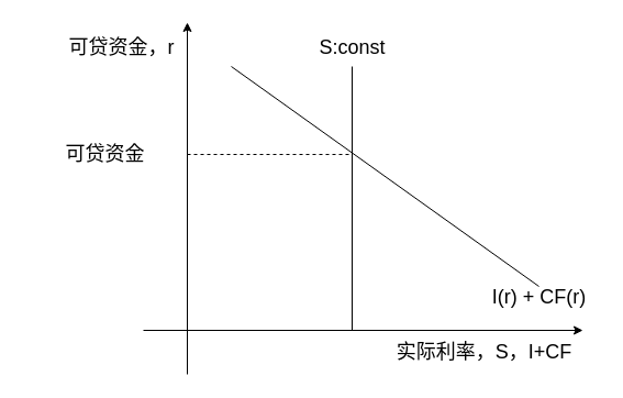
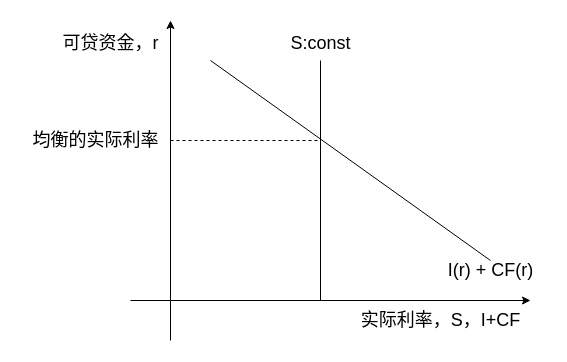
  <mxCell id="0" />
  <mxCell id="1" parent="0" />
  <mxCell id="2" value="" style="endArrow=classic;html=1;rounded=0;" edge="1" parent="1"><mxGeometry width="50" height="50" relative="1" as="geometry"><mxPoint x="130" y="300" as="sourcePoint" /><mxPoint x="530" y="300" as="targetPoint" /></mxGeometry></mxCell>
  <mxCell id="3" value="" style="endArrow=classic;html=1;rounded=0;" edge="1" parent="1"><mxGeometry width="50" height="50" relative="1" as="geometry"><mxPoint x="170" y="340" as="sourcePoint" /><mxPoint x="170" y="20" as="targetPoint" /></mxGeometry></mxCell>
  <mxCell id="4" value="" style="endArrow=none;html=1;rounded=0;" edge="1" parent="1"><mxGeometry width="50" height="50" relative="1" as="geometry"><mxPoint x="490" y="260" as="sourcePoint" /><mxPoint x="210" y="60" as="targetPoint" /></mxGeometry></mxCell>
  <mxCell id="5" value="" style="endArrow=none;html=1;rounded=0;" edge="1" parent="1"><mxGeometry width="50" height="50" relative="1" as="geometry"><mxPoint x="320" y="300" as="sourcePoint" /><mxPoint x="320" y="60" as="targetPoint" /></mxGeometry></mxCell>
  <mxCell id="6" value="&lt;font style=&quot;font-size: 18px;&quot;&gt;可贷资金，r&lt;/font&gt;" style="text;html=1;align=center;verticalAlign=middle;resizable=0;points=[];autosize=1;strokeColor=none;fillColor=none;" vertex="1" parent="1"><mxGeometry x="50" y="23" width="120" height="40" as="geometry" /></mxCell>
  <mxCell id="7" value="&lt;span style=&quot;font-size: 18px;&quot;&gt;实际利率，S，I+CF&lt;/span&gt;" style="text;html=1;align=center;verticalAlign=middle;resizable=0;points=[];autosize=1;strokeColor=none;fillColor=none;" vertex="1" parent="1"><mxGeometry x="350" y="300" width="180" height="40" as="geometry" /></mxCell>
  <mxCell id="8" value="&lt;font style=&quot;font-size: 18px;&quot;&gt;I(r) + CF(r)&lt;/font&gt;" style="text;html=1;align=center;verticalAlign=middle;resizable=0;points=[];autosize=1;strokeColor=none;fillColor=none;" vertex="1" parent="1"><mxGeometry x="435" y="250" width="110" height="40" as="geometry" /></mxCell>
  <mxCell id="9" value="&lt;font style=&quot;font-size: 18px;&quot;&gt;S:const&lt;/font&gt;" style="text;html=1;align=center;verticalAlign=middle;resizable=0;points=[];autosize=1;strokeColor=none;fillColor=none;" vertex="1" parent="1"><mxGeometry x="280" y="23" width="80" height="40" as="geometry" /></mxCell>
  <mxCell id="10" value="" style="endArrow=none;dashed=1;html=1;rounded=0;" edge="1" parent="1"><mxGeometry width="50" height="50" relative="1" as="geometry"><mxPoint x="170" y="140" as="sourcePoint" /><mxPoint x="320" y="140" as="targetPoint" /></mxGeometry></mxCell>
- <mxCell id="11" value="&lt;font style=&quot;font-size: 18px;&quot;&gt;可贷资金&lt;/font&gt;" style="text;html=1;align=center;verticalAlign=middle;resizable=0;points=[];autosize=1;strokeColor=none;fillColor=none;" vertex="1" parent="1"><mxGeometry x="20" y="120" width="150" height="40" as="geometry" /></mxCell>
+ <mxCell id="11" value="&lt;font style=&quot;font-size: 18px;&quot;&gt;均衡的实际利率&lt;/font&gt;" style="text;html=1;align=center;verticalAlign=middle;resizable=0;points=[];autosize=1;strokeColor=none;fillColor=none;" vertex="1" parent="1"><mxGeometry x="20" y="120" width="150" height="40" as="geometry" /></mxCell>
